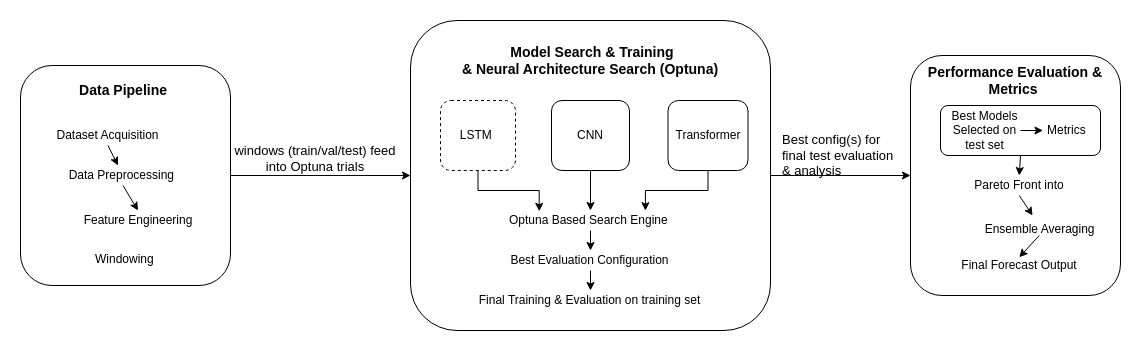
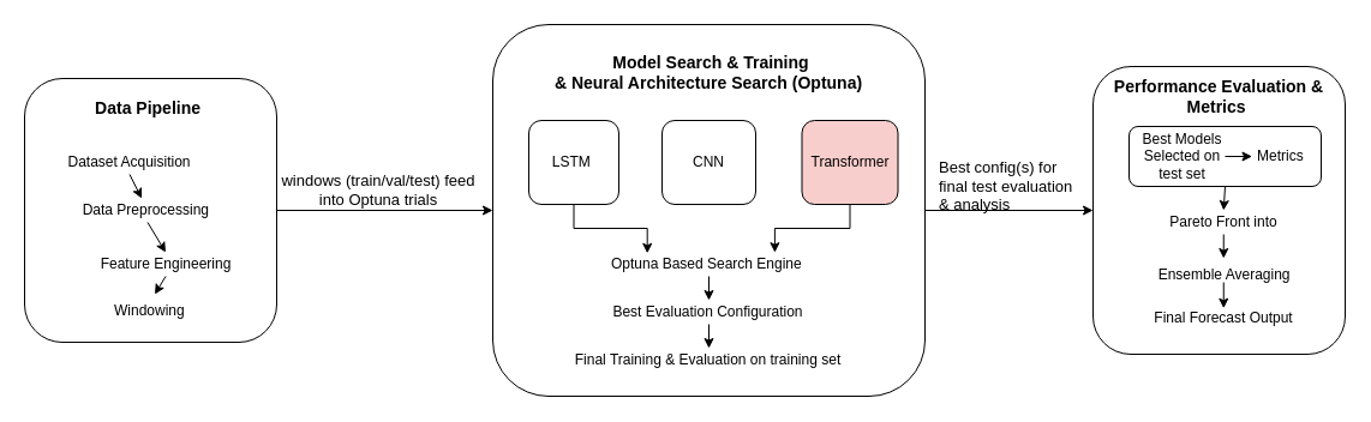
  <mxCell id="0" />
  <mxCell id="1" parent="0" />
  <mxCell id="2" value="" style="rounded=1;whiteSpace=wrap;html=1;" vertex="1" parent="1"><mxGeometry x="940" y="105" width="150" height="50" as="geometry" /></mxCell>
  <mxCell id="3" style="edgeStyle=orthogonalEdgeStyle;rounded=0;orthogonalLoop=1;jettySize=auto;html=1;entryX=0;entryY=0.5;entryDx=0;entryDy=0;" edge="1" parent="1" source="4" target="11"><mxGeometry relative="1" as="geometry" /></mxCell>
  <mxCell id="4" value="" style="rounded=1;whiteSpace=wrap;html=1;" vertex="1" parent="1"><mxGeometry x="20" y="65" width="210" height="220" as="geometry" /></mxCell>
  <mxCell id="5" value="&lt;b&gt;&lt;font style=&quot;font-size: 14px;&quot;&gt;Data Pipeline&amp;nbsp;&lt;/font&gt;&lt;/b&gt;" style="text;html=1;align=center;verticalAlign=middle;whiteSpace=wrap;rounded=0;" vertex="1" parent="1"><mxGeometry x="70" y="75" width="110" height="30" as="geometry" /></mxCell>
  <mxCell id="6" value="Dataset Acquisition" style="text;html=1;align=center;verticalAlign=middle;whiteSpace=wrap;rounded=0;" vertex="1" parent="1"><mxGeometry x="50" y="125" width="115" height="20" as="geometry" /></mxCell>
  <mxCell id="7" value="Data Preprocessing&amp;nbsp;" style="text;html=1;align=center;verticalAlign=middle;whiteSpace=wrap;rounded=0;" vertex="1" parent="1"><mxGeometry x="57.5" y="165" width="130" height="20" as="geometry" /></mxCell>
  <mxCell id="8" value="Feature Engineering" style="text;html=1;align=center;verticalAlign=middle;whiteSpace=wrap;rounded=0;" vertex="1" parent="1"><mxGeometry x="77.5" y="210" width="120" height="20" as="geometry" /></mxCell>
  <mxCell id="9" value="Windowing" style="text;whiteSpace=wrap;html=1;" vertex="1" parent="1"><mxGeometry x="92.5" y="245" width="60" height="20" as="geometry" /></mxCell>
  <mxCell id="10" style="edgeStyle=orthogonalEdgeStyle;rounded=0;orthogonalLoop=1;jettySize=auto;html=1;entryX=0;entryY=0.5;entryDx=0;entryDy=0;" edge="1" parent="1" source="11" target="13"><mxGeometry relative="1" as="geometry" /></mxCell>
  <mxCell id="11" value="" style="rounded=1;whiteSpace=wrap;html=1;" vertex="1" parent="1"><mxGeometry x="410" y="20" width="360" height="310" as="geometry" /></mxCell>
  <mxCell id="12" value="&lt;b&gt;&lt;font style=&quot;font-size: 14px;&quot;&gt;&amp;nbsp;Model Search &amp;amp; Training&lt;/font&gt;&lt;/b&gt;&lt;div&gt;&lt;b&gt;&lt;font style=&quot;font-size: 14px;&quot;&gt;&amp;amp; Neural Architecture Search (Optuna)&lt;/font&gt;&lt;/b&gt;&lt;/div&gt;" style="text;html=1;align=center;verticalAlign=middle;whiteSpace=wrap;rounded=0;" vertex="1" parent="1"><mxGeometry x="436.24" y="20" width="307.5" height="80" as="geometry" /></mxCell>
  <mxCell id="13" value="" style="rounded=1;whiteSpace=wrap;html=1;" vertex="1" parent="1"><mxGeometry x="910" y="55" width="210" height="240" as="geometry" /></mxCell>
  <mxCell id="14" value="" style="rounded=1;whiteSpace=wrap;html=1;" vertex="1" parent="1"><mxGeometry x="940" y="105" width="160" height="50" as="geometry" /></mxCell>
  <mxCell id="15" value="&lt;span style=&quot;font-size: 14px;&quot;&gt;&lt;b&gt;Performance Evaluation &amp;amp; Metrics&amp;nbsp;&lt;/b&gt;&lt;/span&gt;" style="text;html=1;align=center;verticalAlign=middle;whiteSpace=wrap;rounded=0;" vertex="1" parent="1"><mxGeometry x="920" y="62.5" width="190" height="35" as="geometry" /></mxCell>
  <mxCell id="16" style="edgeStyle=orthogonalEdgeStyle;rounded=0;orthogonalLoop=1;jettySize=auto;html=1;entryX=0;entryY=0.5;entryDx=0;entryDy=0;" edge="1" parent="1" source="17" target="30"><mxGeometry relative="1" as="geometry" /></mxCell>
  <mxCell id="17" value="Best Models Selected on test set" style="text;html=1;align=center;verticalAlign=middle;whiteSpace=wrap;rounded=0;" vertex="1" parent="1"><mxGeometry x="947.5" y="115" width="72.5" height="30" as="geometry" /></mxCell>
  <mxCell id="18" value="Pareto Front into" style="text;html=1;align=center;verticalAlign=middle;whiteSpace=wrap;rounded=0;" vertex="1" parent="1"><mxGeometry x="953.75" y="175" width="130" height="20" as="geometry" /></mxCell>
  <mxCell id="19" value="Final Forecast Output" style="text;html=1;align=center;verticalAlign=middle;whiteSpace=wrap;rounded=0;" vertex="1" parent="1"><mxGeometry x="958.75" y="255" width="120" height="20" as="geometry" /></mxCell>
- <mxCell id="20" value="&amp;nbsp; Ensemble Averaging" style="text;whiteSpace=wrap;html=1;" vertex="1" parent="1"><mxGeometry x="976.25" y="215" width="125" height="20" as="geometry" /></mxCell>
- <mxCell id="21" value="LSTM&amp;nbsp;" style="rounded=1;whiteSpace=wrap;html=1;dashed=1;" vertex="1" parent="1"><mxGeometry x="440" y="100" width="75" height="70" as="geometry" /></mxCell>
+ <mxCell id="20" value="&amp;nbsp; Ensemble Averaging" style="text;whiteSpace=wrap;html=1;" vertex="1" parent="1"><mxGeometry x="956.25" y="215" width="125" height="20" as="geometry" /></mxCell>
+ <mxCell id="21" value="LSTM&amp;nbsp;" style="rounded=1;whiteSpace=wrap;html=1;" vertex="1" parent="1"><mxGeometry x="440" y="100" width="75" height="70" as="geometry" /></mxCell>
  <mxCell id="22" value="CNN" style="rounded=1;whiteSpace=wrap;html=1;" vertex="1" parent="1"><mxGeometry x="551" y="100" width="78" height="70" as="geometry" /></mxCell>
- <mxCell id="23" value="Transformer" style="rounded=1;whiteSpace=wrap;html=1;" vertex="1" parent="1"><mxGeometry x="667.5" y="100" width="80" height="70" as="geometry" /></mxCell>
+ <mxCell id="23" value="Transformer" style="rounded=1;whiteSpace=wrap;html=1;fillColor=#f8cecc;" vertex="1" parent="1"><mxGeometry x="667.5" y="100" width="80" height="70" as="geometry" /></mxCell>
  <mxCell id="24" value="Optuna Based Search Engine&amp;nbsp;" style="text;html=1;align=center;verticalAlign=middle;whiteSpace=wrap;rounded=0;" vertex="1" parent="1"><mxGeometry x="495" y="210" width="190" height="20" as="geometry" /></mxCell>
  <mxCell id="25" value="Best Evaluation Configuration" style="text;html=1;align=center;verticalAlign=middle;whiteSpace=wrap;rounded=0;" vertex="1" parent="1"><mxGeometry x="474.37" y="250" width="231.25" height="20" as="geometry" /></mxCell>
  <mxCell id="26" style="edgeStyle=orthogonalEdgeStyle;rounded=0;orthogonalLoop=1;jettySize=auto;html=1;entryX=0.23;entryY=0.039;entryDx=0;entryDy=0;entryPerimeter=0;" edge="1" parent="1" source="21" target="24"><mxGeometry relative="1" as="geometry" /></mxCell>
- <mxCell id="27" style="edgeStyle=orthogonalEdgeStyle;rounded=0;orthogonalLoop=1;jettySize=auto;html=1;entryX=0.5;entryY=0;entryDx=0;entryDy=0;" edge="1" parent="1" source="22" target="24"><mxGeometry relative="1" as="geometry"><mxPoint x="590" y="190" as="targetPoint" /></mxGeometry></mxCell>
  <mxCell id="28" style="edgeStyle=orthogonalEdgeStyle;rounded=0;orthogonalLoop=1;jettySize=auto;html=1;entryX=0.789;entryY=0.007;entryDx=0;entryDy=0;entryPerimeter=0;" edge="1" parent="1" source="23" target="24"><mxGeometry relative="1" as="geometry" /></mxCell>
  <mxCell id="29" value="Final Training &amp;amp; Evaluation on training set" style="text;html=1;align=center;verticalAlign=middle;whiteSpace=wrap;rounded=0;" vertex="1" parent="1"><mxGeometry x="474.37" y="290" width="231.25" height="20" as="geometry" /></mxCell>
  <mxCell id="30" value="Metrics&amp;nbsp;" style="text;html=1;align=center;verticalAlign=middle;whiteSpace=wrap;rounded=0;" vertex="1" parent="1"><mxGeometry x="1042.5" y="115" width="50" height="30" as="geometry" /></mxCell>
  <mxCell id="31" value="" style="endArrow=classic;html=1;rounded=0;exitX=0.5;exitY=1;exitDx=0;exitDy=0;entryX=0.5;entryY=0;entryDx=0;entryDy=0;" edge="1" parent="1" source="14" target="18"><mxGeometry width="50" height="50" relative="1" as="geometry"><mxPoint x="970" y="175" as="sourcePoint" /><mxPoint x="1020" y="165" as="targetPoint" /></mxGeometry></mxCell>
  <mxCell id="32" value="" style="endArrow=classic;html=1;rounded=0;exitX=0.5;exitY=1;exitDx=0;exitDy=0;" edge="1" parent="1" source="18" target="20"><mxGeometry width="50" height="50" relative="1" as="geometry"><mxPoint x="1010" y="185" as="sourcePoint" /><mxPoint x="1010" y="205" as="targetPoint" /></mxGeometry></mxCell>
  <mxCell id="33" value="" style="endArrow=classic;html=1;rounded=0;exitX=0.5;exitY=1;exitDx=0;exitDy=0;entryX=0.5;entryY=0.086;entryDx=0;entryDy=0;entryPerimeter=0;" edge="1" parent="1" source="20" target="19"><mxGeometry width="50" height="50" relative="1" as="geometry"><mxPoint x="1018.63" y="245" as="sourcePoint" /><mxPoint x="1018.63" y="265" as="targetPoint" /></mxGeometry></mxCell>
  <mxCell id="34" value="" style="endArrow=classic;html=1;rounded=0;exitX=0.5;exitY=1;exitDx=0;exitDy=0;" edge="1" parent="1" source="24" target="25"><mxGeometry width="50" height="50" relative="1" as="geometry"><mxPoint x="640" y="240" as="sourcePoint" /><mxPoint x="640" y="260" as="targetPoint" /></mxGeometry></mxCell>
  <mxCell id="35" value="" style="endArrow=classic;html=1;rounded=0;exitX=0.5;exitY=1;exitDx=0;exitDy=0;entryX=0.5;entryY=0;entryDx=0;entryDy=0;" edge="1" parent="1" source="25" target="29"><mxGeometry width="50" height="50" relative="1" as="geometry"><mxPoint x="710" y="230" as="sourcePoint" /><mxPoint x="710" y="250" as="targetPoint" /></mxGeometry></mxCell>
  <mxCell id="36" value="" style="endArrow=classic;html=1;rounded=0;exitX=0.5;exitY=1;exitDx=0;exitDy=0;" edge="1" parent="1" source="6" target="7"><mxGeometry width="50" height="50" relative="1" as="geometry"><mxPoint x="170" y="125" as="sourcePoint" /><mxPoint x="170" y="145" as="targetPoint" /></mxGeometry></mxCell>
  <mxCell id="37" value="" style="endArrow=classic;html=1;rounded=0;exitX=0.5;exitY=1;exitDx=0;exitDy=0;entryX=0.5;entryY=0;entryDx=0;entryDy=0;" edge="1" parent="1" source="7" target="8"><mxGeometry width="50" height="50" relative="1" as="geometry"><mxPoint x="260" y="135" as="sourcePoint" /><mxPoint x="260" y="155" as="targetPoint" /></mxGeometry></mxCell>
+ <mxCell id="38" value="" style="endArrow=classic;html=1;rounded=0;exitX=0.5;exitY=1;exitDx=0;exitDy=0;" edge="1" parent="1" source="8" target="9"><mxGeometry width="50" height="50" relative="1" as="geometry"><mxPoint x="250" y="215" as="sourcePoint" /><mxPoint x="250" y="235" as="targetPoint" /></mxGeometry></mxCell>
  <mxCell id="39" value="&lt;font style=&quot;font-size: 13px;&quot;&gt;windows (train/val/test) feed into Optuna trials&lt;/font&gt;" style="text;html=1;align=center;verticalAlign=middle;whiteSpace=wrap;rounded=0;" vertex="1" parent="1"><mxGeometry x="230" y="125" width="170" height="65" as="geometry" /></mxCell>
  <mxCell id="40" value="Best config(s) for final test evaluation &amp; analysis" style="text;whiteSpace=wrap;fontSize=13;" vertex="1" parent="1"><mxGeometry x="780" y="125" width="120" height="60" as="geometry" /></mxCell>
